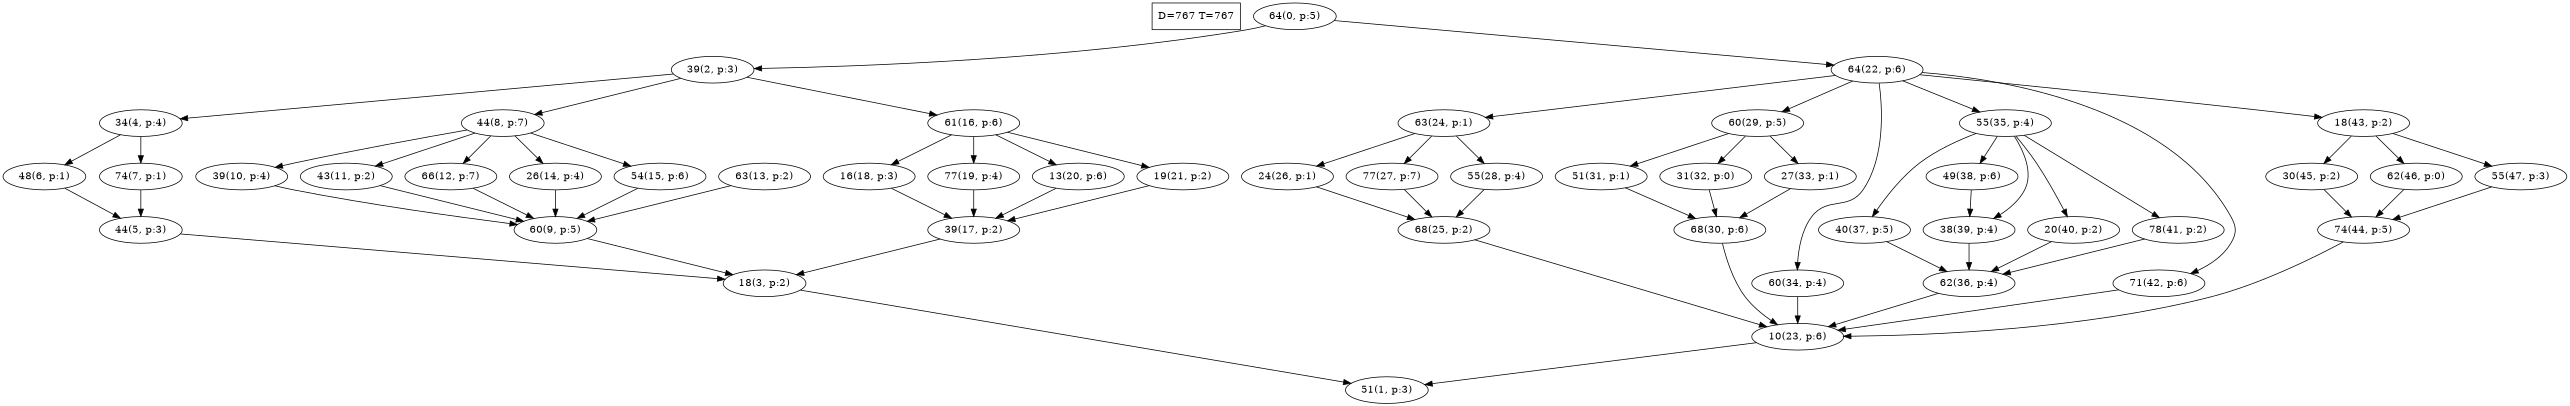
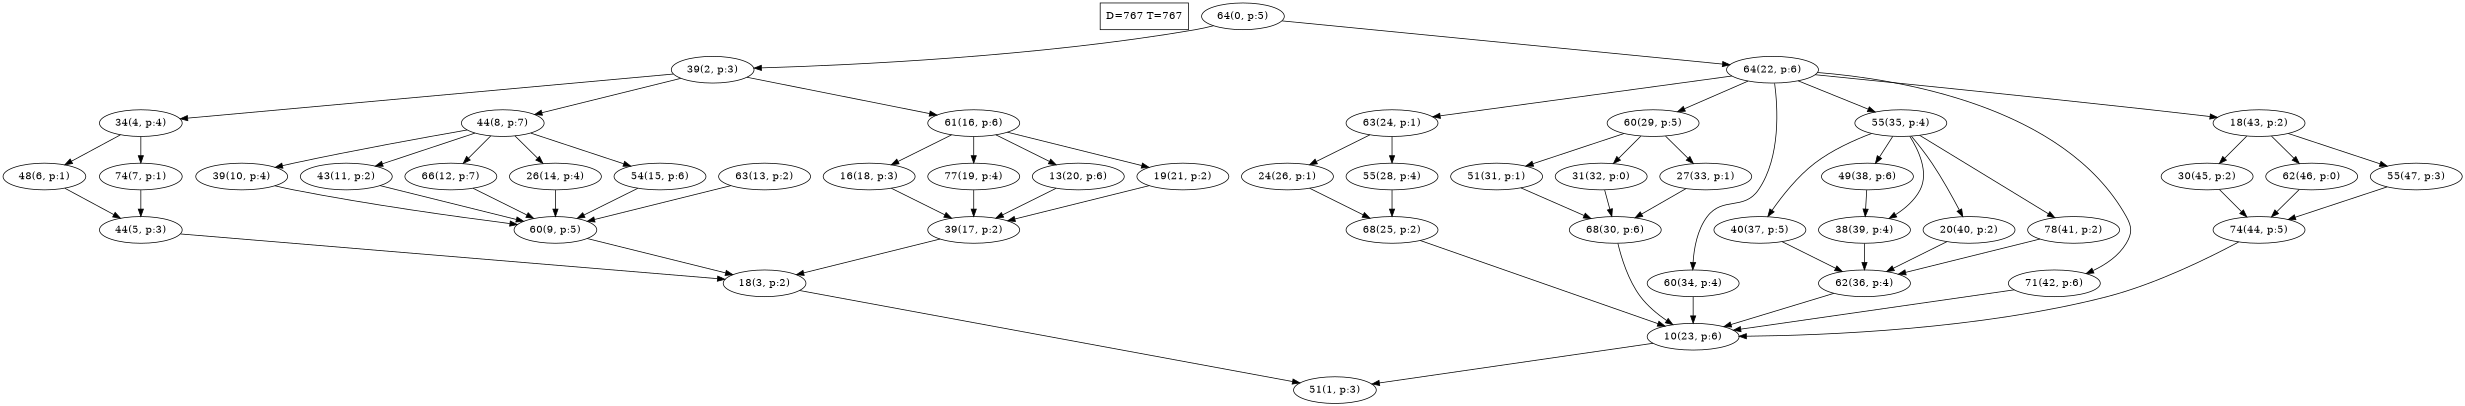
  digraph {
    n1 [label="D=767 T=767" shape=box]
    n2 [label="64(0, p:5)"]
    n3 [label="39(2, p:3)"]
    n4 [label="64(22, p:6)"]
    n5 [label="34(4, p:4)"]
    n6 [label="44(8, p:7)"]
    n7 [label="61(16, p:6)"]
    n8 [label="63(24, p:1)"]
    n9 [label="60(29, p:5)"]
    n10 [label="60(34, p:4)"]
    n11 [label="55(35, p:4)"]
    n12 [label="71(42, p:6)"]
    n13 [label="18(43, p:2)"]
    n14 [label="51(1, p:3)"]
    n15 [label="48(6, p:1)"]
    n16 [label="74(7, p:1)"]
    n17 [label="39(10, p:4)"]
    n18 [label="43(11, p:2)"]
    n19 [label="66(12, p:7)"]
    n20 [label="26(14, p:4)"]
    n21 [label="54(15, p:6)"]
    n22 [label="16(18, p:3)"]
    n23 [label="77(19, p:4)"]
    n24 [label="13(20, p:6)"]
    n25 [label="19(21, p:2)"]
    n26 [label="18(3, p:2)"]
    n27 [label="44(5, p:3)"]
    n28 [label="60(9, p:5)"]
    n29 [label="63(13, p:2)"]
    n30 [label="39(17, p:2)"]
    n31 [label="24(26, p:1)"]
-   n32 [label="77(27, p:7)"]
    n33 [label="55(28, p:4)"]
    n34 [label="51(31, p:1)"]
    n35 [label="31(32, p:0)"]
    n36 [label="27(33, p:1)"]
    n37 [label="10(23, p:6)"]
    n38 [label="40(37, p:5)"]
    n39 [label="49(38, p:6)"]
    n40 [label="38(39, p:4)"]
    n41 [label="20(40, p:2)"]
    n42 [label="78(41, p:2)"]
    n43 [label="30(45, p:2)"]
    n44 [label="62(46, p:0)"]
    n45 [label="55(47, p:3)"]
    n46 [label="68(25, p:2)"]
    n47 [label="68(30, p:6)"]
    n48 [label="62(36, p:4)"]
    n49 [label="74(44, p:5)"]
    n2 -> n3
    n2 -> n4
    n3 -> n5
    n3 -> n6
    n3 -> n7
    n4 -> n8
    n4 -> n9
    n4 -> n10
    n4 -> n11
    n4 -> n12
    n4 -> n13
    n5 -> n15
    n5 -> n16
    n6 -> n17
    n6 -> n18
    n6 -> n19
    n6 -> n20
    n6 -> n21
    n7 -> n22
    n7 -> n23
    n7 -> n24
    n7 -> n25
    n8 -> n31
-   n8 -> n32
    n8 -> n33
    n9 -> n34
    n9 -> n35
    n9 -> n36
    n10 -> n37
    n11 -> n38
    n11 -> n39
    n11 -> n40
    n11 -> n41
    n11 -> n42
    n12 -> n37
    n13 -> n43
    n13 -> n44
    n13 -> n45
    n15 -> n27
    n16 -> n27
    n17 -> n28
    n18 -> n28
    n19 -> n28
    n20 -> n28
    n21 -> n28
    n22 -> n30
    n23 -> n30
    n24 -> n30
    n25 -> n30
    n26 -> n14
    n27 -> n26
    n28 -> n26
    n29 -> n28
    n30 -> n26
    n31 -> n46
-   n32 -> n46
    n33 -> n46
    n34 -> n47
    n35 -> n47
    n36 -> n47
    n37 -> n14
    n38 -> n48
    n39 -> n40
    n40 -> n48
    n41 -> n48
    n42 -> n48
    n43 -> n49
    n44 -> n49
    n45 -> n49
    n46 -> n37
    n47 -> n37
    n48 -> n37
    n49 -> n37
  }
